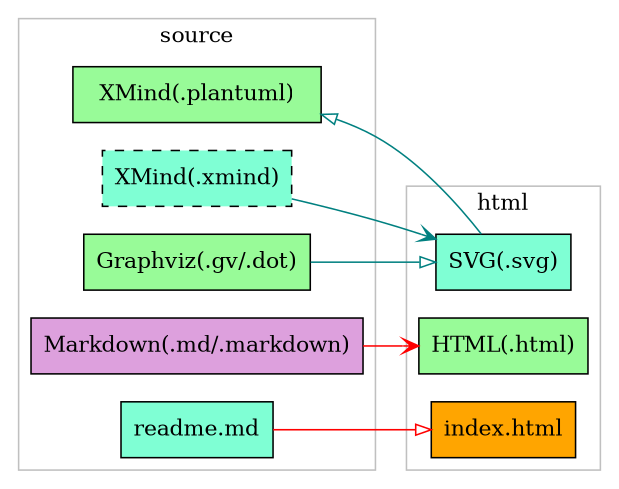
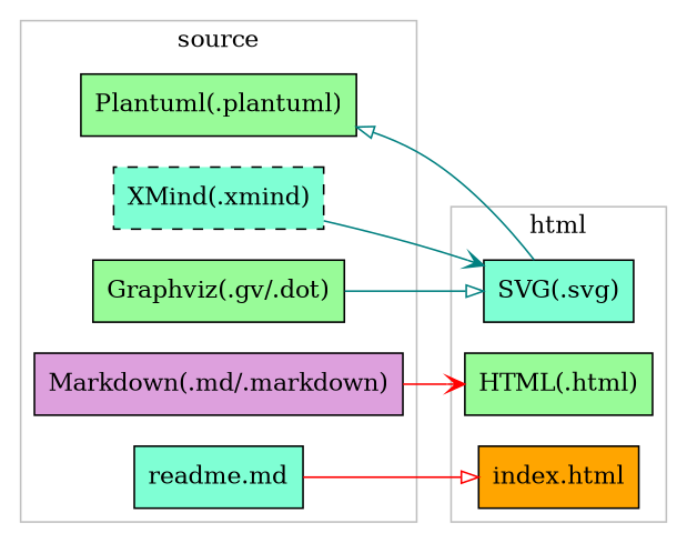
  digraph {
    rankdir=LR
    node [fillcolor=aquamarine shape=box style=filled]
    edge [arrowhead=onormal color=teal]
    "SVG(.svg)"
    "HTML(.html)" [fillcolor=palegreen]
    "index.html" [fillcolor=orange]
    "Markdown(.md/.markdown)" [fillcolor=plum]
    "Graphviz(.gv/.dot)" [fillcolor=palegreen]
-   "Plantuml(.plantuml)" [fillcolor=palegreen label="XMind(.plantuml)"]
+   "Plantuml(.plantuml)" [fillcolor=palegreen]
    "XMind(.xmind)" [style="dashed,filled"]
    "readme.md"
    subgraph cluster_1 {
      color=grey
      label=html
      "SVG(.svg)"
      "HTML(.html)"
      "index.html"
    }
    subgraph cluster_2 {
      color=grey
      label=source
      "Markdown(.md/.markdown)"
      "Graphviz(.gv/.dot)"
      "Plantuml(.plantuml)"
      "XMind(.xmind)"
      "readme.md"
    }
    "SVG(.svg)" -> "Plantuml(.plantuml)"
    "Markdown(.md/.markdown)" -> "HTML(.html)" [arrowhead=vee color=red]
    "Graphviz(.gv/.dot)" -> "SVG(.svg)"
    "XMind(.xmind)" -> "SVG(.svg)" [arrowhead=vee]
    "readme.md" -> "index.html" [color=red]
  }
